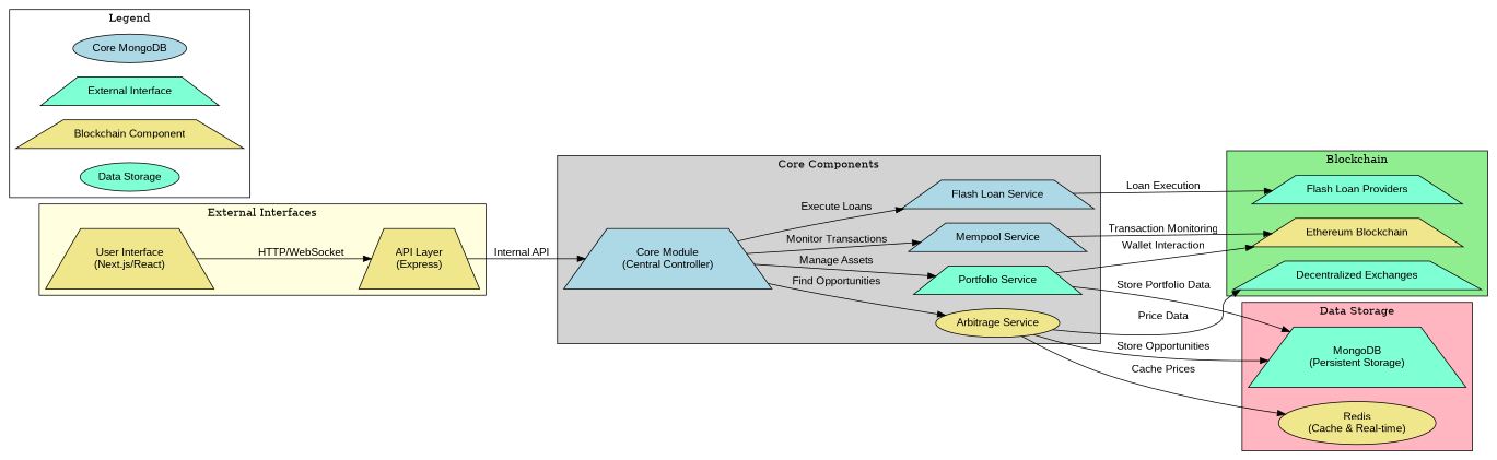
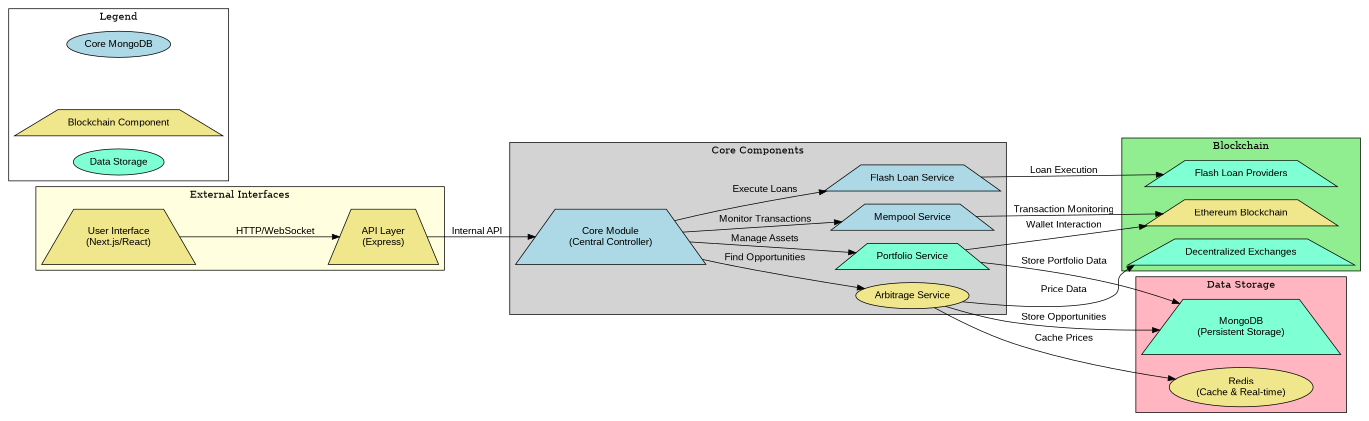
  digraph {
    rankdir=LR
    node [fillcolor=khaki fontname=Arial shape=trapezium style=filled]
    edge [fontname=Arial]
    n1 [fillcolor=lightblue label="Core Module\n(Central Controller)"]
    n2 [label="Arbitrage Service" shape=ellipse]
    n3 [fillcolor=lightblue label="Flash Loan Service"]
    n4 [fillcolor=lightblue label="Mempool Service"]
    n5 [fillcolor=aquamarine label="Portfolio Service"]
    n6 [label="User Interface\n(Next.js/React)"]
    n7 [label="API Layer\n(Express)"]
    n8 [fillcolor=aquamarine label="Decentralized Exchanges"]
    n9 [fillcolor=aquamarine label="Flash Loan Providers"]
    n10 [label="Ethereum Blockchain"]
    n11 [fillcolor=aquamarine label="MongoDB\n(Persistent Storage)"]
    n12 [label="Redis\n(Cache & Real-time)" shape=ellipse]
    n13 [fillcolor=lightblue label="Core MongoDB" shape=ellipse]
-   n14 [fillcolor=aquamarine label="External Interface"]
    n15 [label="Blockchain Component"]
    n16 [fillcolor=aquamarine label="Data Storage" shape=ellipse]
    subgraph cluster_1 {
      fillcolor=lightgrey
      label="Core Components"
      style=filled
      n1
      n2
      n3
      n4
      n5
    }
    subgraph cluster_2 {
      fillcolor=lightyellow
      label="External Interfaces"
      style=filled
      n6
      n7
    }
    subgraph cluster_3 {
      fillcolor=lightgreen
      label=Blockchain
      style=filled
      n8
      n9
      n10
    }
    subgraph cluster_4 {
      fillcolor=lightpink
      label="Data Storage"
      style=filled
      n11
      n12
    }
    subgraph cluster_5 {
      label=Legend
      n13
-     n14
      n15
      n16
    }
    n1 -> n2 [label="Find Opportunities"]
    n1 -> n3 [label="Execute Loans"]
    n1 -> n4 [label="Monitor Transactions"]
    n1 -> n5 [label="Manage Assets"]
    n2 -> n8 [label="Price Data"]
    n2 -> n11 [label="Store Opportunities"]
    n2 -> n12 [label="Cache Prices"]
    n3 -> n9 [label="Loan Execution"]
    n4 -> n10 [label="Transaction Monitoring"]
    n5 -> n10 [label="Wallet Interaction"]
    n5 -> n11 [label="Store Portfolio Data"]
    n6 -> n7 [label="HTTP/WebSocket"]
    n7 -> n1 [label="Internal API"]
  }
